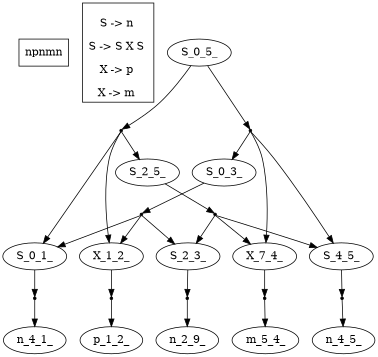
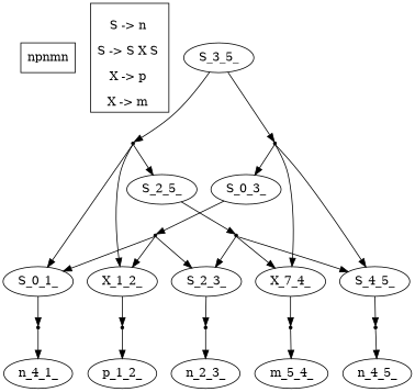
  digraph {
    splines=true
    node [ordering=out]
    n1 [label=npnmn shape=rectangle ordering=""]
    n2 [label="\lS -> n \n\lS -> S X S \n\lX -> p \n\lX -> m " shape=rectangle ordering=""]
    n3 [label=S_0_1_]
    n4 [label=S_0_1_0 shape=point]
    n5 [label=n_4_1_]
    n6 [label=S_0_3_]
    n7 [label=S_0_3_0 shape=point]
    n8 [label=X_1_2_]
    n9 [label=S_2_3_]
    n10 [label=X_1_2_0 shape=point]
    n11 [label=S_2_3_0 shape=point]
    n12 [label=p_1_2_]
-   n13 [label=n_2_9_]
-   n14 [label=S_0_5_]
+   n13 [label=n_2_3_]
+   n14 [label=S_3_5_]
    n15 [label=S_0_5_0 shape=point]
    n16 [label=S_0_5_1 shape=point]
    n17 [label=S_2_5_]
    n18 [label=X_7_4_]
    n19 [label=S_4_5_]
    n20 [label=S_2_5_0 shape=point]
    n21 [label=X_3_4_0 shape=point]
    n22 [label=S_4_5_0 shape=point]
    n23 [label=m_5_4_]
    n24 [label=n_4_5_]
    n3 -> n4
    n4 -> n5
    n6 -> n7
    n7 -> n3
    n7 -> n8
    n7 -> n9
    n8 -> n10
    n9 -> n11
    n10 -> n12
    n11 -> n13
    n14 -> n15
    n14 -> n16
    n15 -> n3
    n15 -> n8
    n15 -> n17
    n16 -> n6
    n16 -> n18
    n16 -> n19
    n17 -> n20
    n18 -> n21
    n19 -> n22
    n20 -> n9
    n20 -> n18
    n20 -> n19
    n21 -> n23
    n22 -> n24
  }
